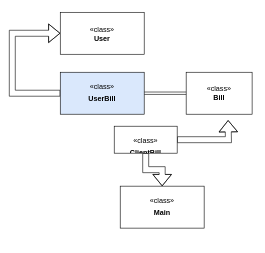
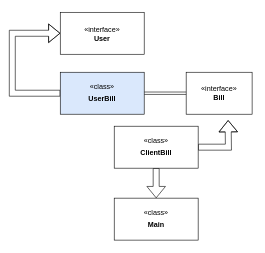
  <mxCell id="0" />
  <mxCell id="1" parent="0" />
- <mxCell id="2" value="«class»&lt;br&gt;&lt;b&gt;Bill&lt;/b&gt;" style="html=1;whiteSpace=wrap;" vertex="1" parent="1"><mxGeometry x="310" y="120" width="110" height="70" as="geometry" /></mxCell>
- <mxCell id="3" value="&lt;p style=&quot;margin:0px;margin-top:4px;text-align:center;&quot;&gt;&lt;br&gt;&lt;/p&gt;&lt;p style=&quot;margin:0px;margin-top:4px;text-align:center;&quot;&gt;«class»&lt;br&gt;&lt;b&gt;User&lt;/b&gt;&lt;br&gt;&lt;/p&gt;" style="verticalAlign=top;align=left;overflow=fill;fontSize=12;fontFamily=Helvetica;html=1;whiteSpace=wrap;" vertex="1" parent="1"><mxGeometry x="100" y="20" width="140" height="70" as="geometry" /></mxCell>
+ <mxCell id="2" value="«interface»&lt;br&gt;&lt;b&gt;Bill&lt;/b&gt;" style="html=1;whiteSpace=wrap;" vertex="1" parent="1"><mxGeometry x="310" y="120" width="110" height="70" as="geometry" /></mxCell>
+ <mxCell id="3" value="&lt;p style=&quot;margin:0px;margin-top:4px;text-align:center;&quot;&gt;&lt;br&gt;&lt;/p&gt;&lt;p style=&quot;margin:0px;margin-top:4px;text-align:center;&quot;&gt;«interface»&lt;br&gt;&lt;b&gt;User&lt;/b&gt;&lt;br&gt;&lt;/p&gt;" style="verticalAlign=top;align=left;overflow=fill;fontSize=12;fontFamily=Helvetica;html=1;whiteSpace=wrap;" vertex="1" parent="1"><mxGeometry x="100" y="20" width="140" height="70" as="geometry" /></mxCell>
  <mxCell id="4" style="edgeStyle=orthogonalEdgeStyle;shape=link;rounded=0;orthogonalLoop=1;jettySize=auto;html=1;entryX=0;entryY=0.5;entryDx=0;entryDy=0;" edge="1" parent="1" source="6" target="2"><mxGeometry relative="1" as="geometry" /></mxCell>
  <mxCell id="5" style="edgeStyle=orthogonalEdgeStyle;shape=flexArrow;rounded=0;orthogonalLoop=1;jettySize=auto;html=1;entryX=0;entryY=0.5;entryDx=0;entryDy=0;" edge="1" parent="1" source="6" target="3"><mxGeometry relative="1" as="geometry"><Array as="points"><mxPoint x="20" y="155" /><mxPoint x="20" y="55" /></Array></mxGeometry></mxCell>
  <mxCell id="6" value="&lt;p style=&quot;margin:0px;margin-top:4px;text-align:center;&quot;&gt;&lt;br&gt;&lt;span style=&quot;background-color: initial;&quot;&gt;«class»&lt;/span&gt;&lt;br&gt;&lt;/p&gt;&lt;p style=&quot;margin:0px;margin-top:4px;text-align:center;&quot;&gt;&lt;b&gt;UserBill&lt;/b&gt;&lt;br&gt;&lt;/p&gt;" style="verticalAlign=top;align=left;overflow=fill;fontSize=12;fontFamily=Helvetica;html=1;whiteSpace=wrap;fillColor=#dae8fc;" vertex="1" parent="1"><mxGeometry x="100" y="120" width="140" height="70" as="geometry" /></mxCell>
  <mxCell id="7" style="edgeStyle=orthogonalEdgeStyle;shape=flexArrow;rounded=0;orthogonalLoop=1;jettySize=auto;html=1;" edge="1" parent="1" source="9" target="10"><mxGeometry relative="1" as="geometry" /></mxCell>
  <mxCell id="8" style="edgeStyle=orthogonalEdgeStyle;shape=flexArrow;rounded=0;orthogonalLoop=1;jettySize=auto;html=1;" edge="1" parent="1" source="9"><mxGeometry relative="1" as="geometry"><mxPoint x="380" y="200" as="targetPoint" /></mxGeometry></mxCell>
- <mxCell id="9" value="&lt;p style=&quot;margin:0px;margin-top:4px;text-align:center;&quot;&gt;&lt;br&gt;&lt;span style=&quot;background-color: initial;&quot;&gt;«class»&lt;/span&gt;&lt;br&gt;&lt;/p&gt;&lt;p style=&quot;margin:0px;margin-top:4px;text-align:center;&quot;&gt;&lt;b&gt;ClientBill&lt;/b&gt;&lt;br&gt;&lt;/p&gt;" style="verticalAlign=top;align=left;overflow=fill;fontSize=12;fontFamily=Helvetica;html=1;whiteSpace=wrap;" vertex="1" parent="1"><mxGeometry x="190" y="210" width="105" height="45" as="geometry" /></mxCell>
- <mxCell id="10" value="&lt;p style=&quot;margin:0px;margin-top:4px;text-align:center;&quot;&gt;&lt;br&gt;&lt;span style=&quot;background-color: initial;&quot;&gt;«class»&lt;/span&gt;&lt;br&gt;&lt;/p&gt;&lt;p style=&quot;margin:0px;margin-top:4px;text-align:center;&quot;&gt;&lt;b&gt;Main&lt;/b&gt;&lt;/p&gt;" style="verticalAlign=top;align=left;overflow=fill;fontSize=12;fontFamily=Helvetica;html=1;whiteSpace=wrap;" vertex="1" parent="1"><mxGeometry x="200" y="310" width="140" height="70" as="geometry" /></mxCell>
+ <mxCell id="9" value="&lt;p style=&quot;margin:0px;margin-top:4px;text-align:center;&quot;&gt;&lt;br&gt;&lt;span style=&quot;background-color: initial;&quot;&gt;«class»&lt;/span&gt;&lt;br&gt;&lt;/p&gt;&lt;p style=&quot;margin:0px;margin-top:4px;text-align:center;&quot;&gt;&lt;b&gt;ClientBill&lt;/b&gt;&lt;br&gt;&lt;/p&gt;" style="verticalAlign=top;align=left;overflow=fill;fontSize=12;fontFamily=Helvetica;html=1;whiteSpace=wrap;" vertex="1" parent="1"><mxGeometry x="190" y="210" width="140" height="70" as="geometry" /></mxCell>
+ <mxCell id="10" value="&lt;p style=&quot;margin:0px;margin-top:4px;text-align:center;&quot;&gt;&lt;br&gt;&lt;span style=&quot;background-color: initial;&quot;&gt;«class»&lt;/span&gt;&lt;br&gt;&lt;/p&gt;&lt;p style=&quot;margin:0px;margin-top:4px;text-align:center;&quot;&gt;&lt;b&gt;Main&lt;/b&gt;&lt;/p&gt;" style="verticalAlign=top;align=left;overflow=fill;fontSize=12;fontFamily=Helvetica;html=1;whiteSpace=wrap;" vertex="1" parent="1"><mxGeometry x="190" y="330" width="140" height="70" as="geometry" /></mxCell>
